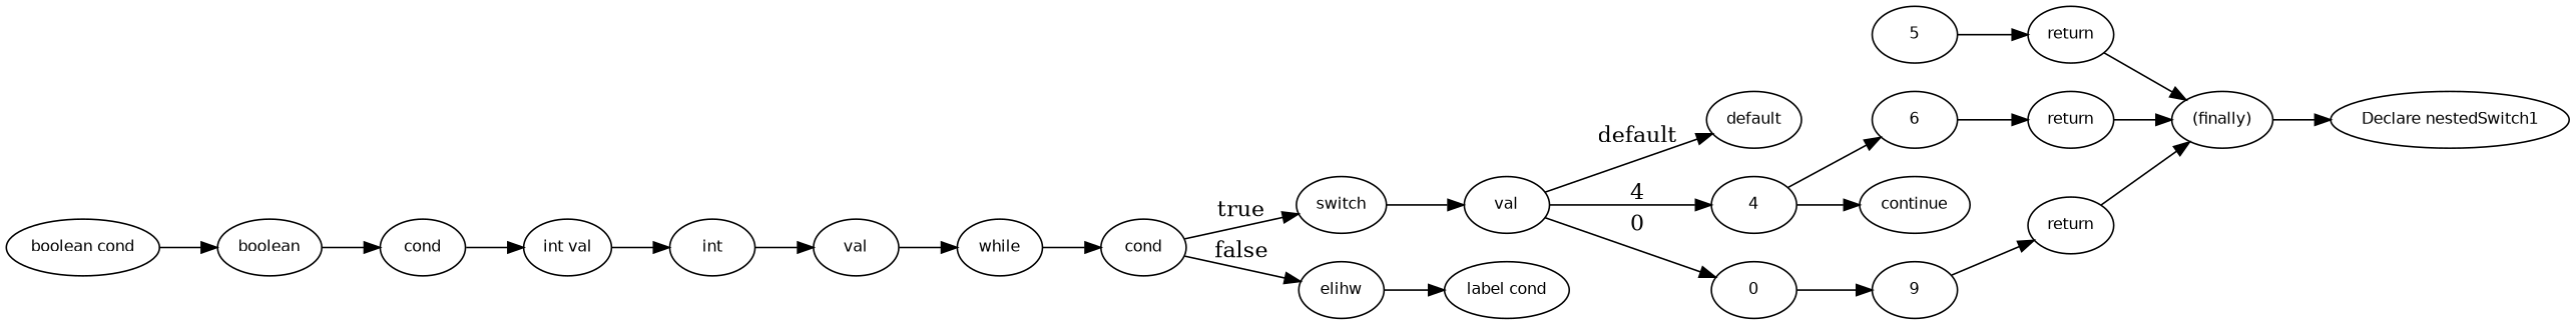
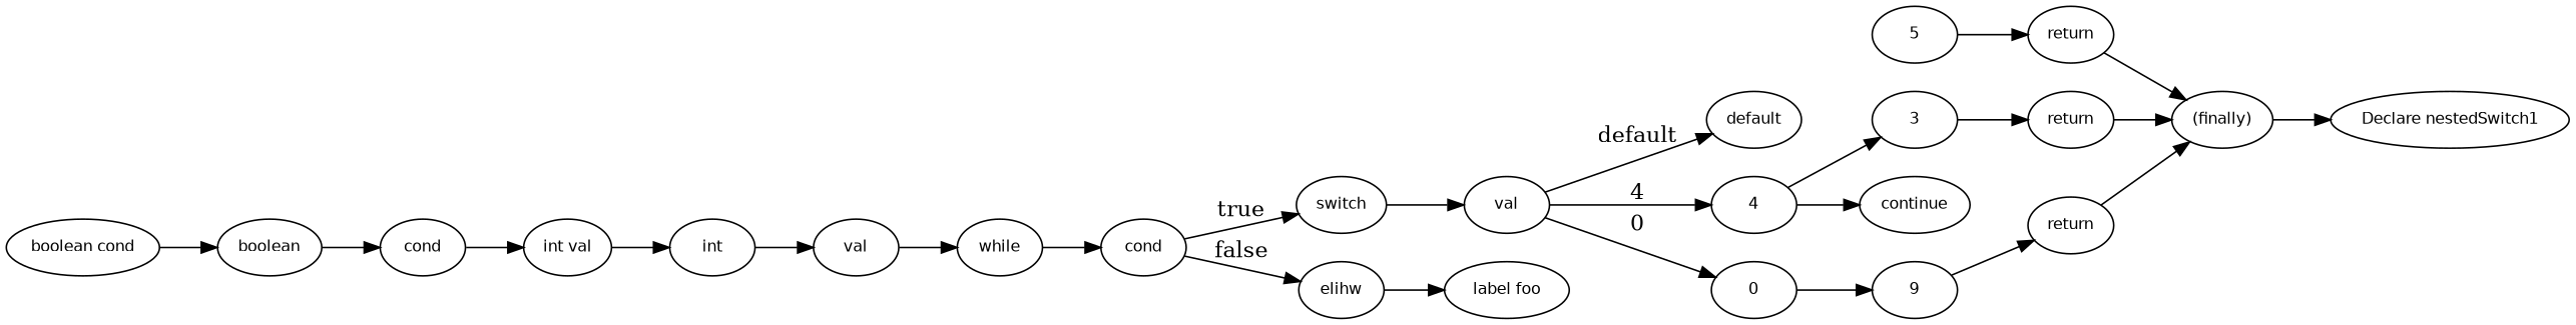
  digraph {
    rankdir=LR
    node [fontname=Helvetica fontsize=10]
    n1 [label=5]
    n2 [label=return]
    n3 [label="(finally)"]
    n4 [label="Declare nestedSwitch1"]
    n5 [label=val]
    n6 [label=default]
    n7 [label=4]
    n8 [label=0]
-   n9 [label=6]
+   n9 [label=3]
    n10 [label=continue]
    n11 [label=9]
    n12 [label=switch]
    n13 [label=cond]
    n14 [label=elihw]
-   n15 [label="label cond"]
+   n15 [label="label foo"]
    n16 [label=while]
    n17 [label=return]
    n18 [label=val]
    n19 [label=int]
    n20 [label="int val"]
    n21 [label=cond]
    n22 [label=boolean]
    n23 [label="boolean cond"]
    n24 [label=return]
    n1 -> n2
    n2 -> n3
    n3 -> n4
    n5 -> n6 [label=default]
    n5 -> n7 [label=4]
    n5 -> n8 [label=0]
    n7 -> n9
    n7 -> n10
    n8 -> n11
    n9 -> n17
    n11 -> n24
    n12 -> n5
    n13 -> n12 [label=true]
    n13 -> n14 [label=false]
    n14 -> n15
    n16 -> n13
    n17 -> n3
    n18 -> n16
    n19 -> n18
    n20 -> n19
    n21 -> n20
    n22 -> n21
    n23 -> n22
    n24 -> n3
  }
